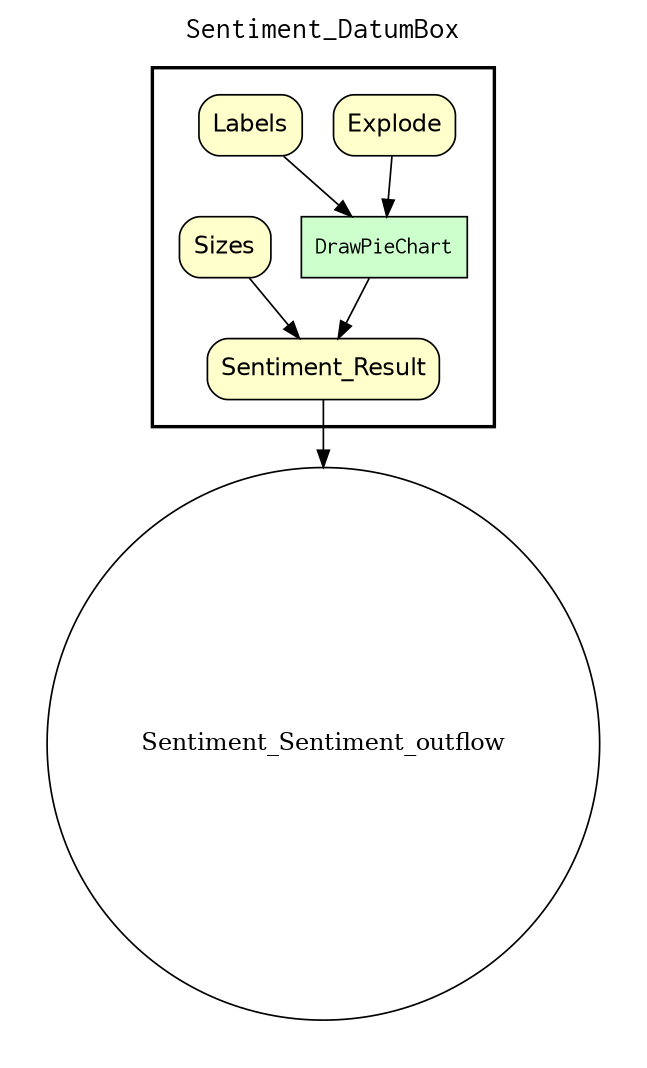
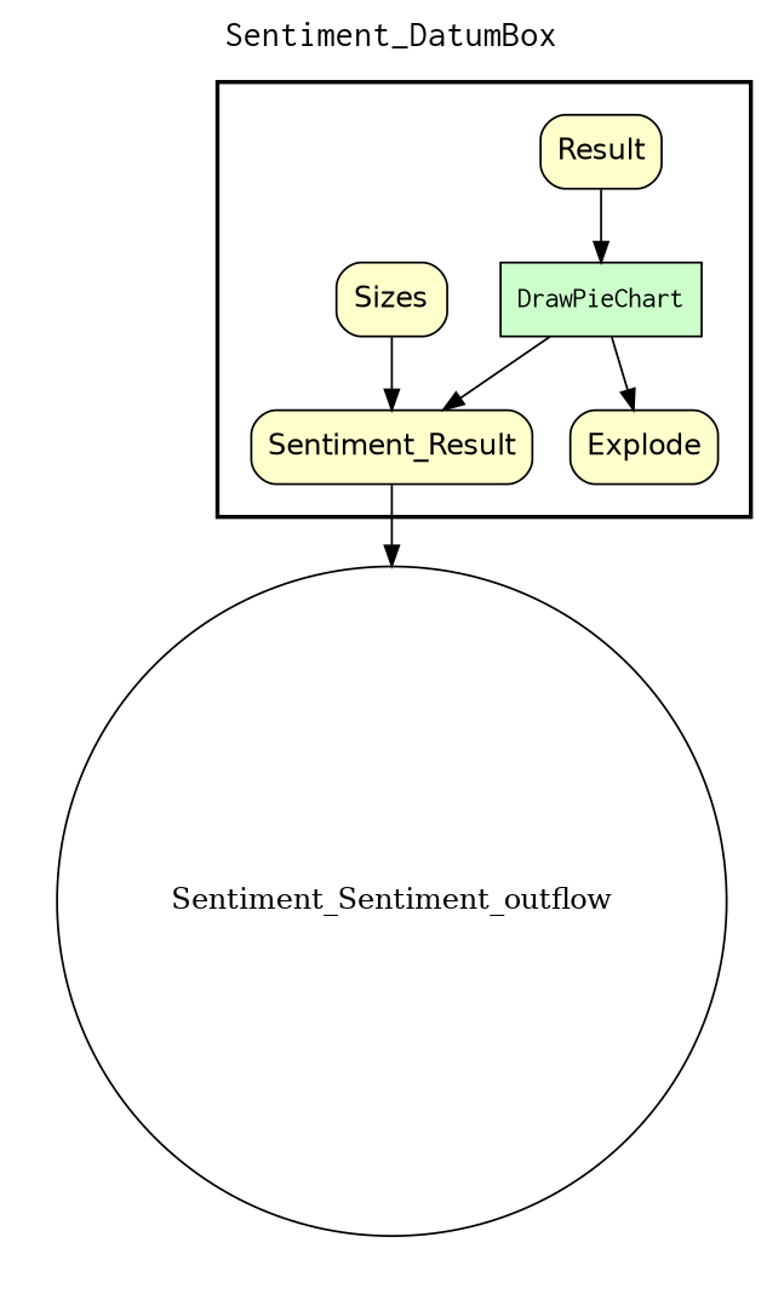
  digraph {
    fontname=Courier
    fontsize=18
    label=Sentiment_DatumBox
    labelloc=t
    rankdir=TB
    node [fillcolor="#FFFFCC" fontname=Helvetica peripheries=1 shape=box style="rounded,filled"]
    DrawPieChart [fillcolor="#CCFFCC" fontname=Courier style=filled]
    Explode
-   Labels
+   Labels [label=Result]
    Sizes
    Sentiment_Result
    n6 [fillcolor="#FFFFFF" label=Sentiment_Sentiment_outflow shape=circle width=0.2 fontname="" style=""]
    subgraph cluster_1 {
      color=black
      label=""
      penwidth=2
      subgraph cluster_2 {
        color=white
        label=""
        penwidth=2
        DrawPieChart
        Explode
        Labels
        Sizes
        Sentiment_Result
      }
    }
    subgraph cluster_3 {
      color=white
      label=""
      penwidth=2
      subgraph cluster_4 {
        color=white
        label=""
        penwidth=2
      }
    }
    subgraph cluster_5 {
      color=white
      label=""
      penwidth=2
      subgraph cluster_6 {
        color=white
        label=""
        penwidth=2
        n6
      }
    }
    DrawPieChart -> Sentiment_Result
-   Explode -> DrawPieChart
+   DrawPieChart -> Explode
    Labels -> DrawPieChart
    Sizes -> Sentiment_Result
    Sentiment_Result -> n6
  }
